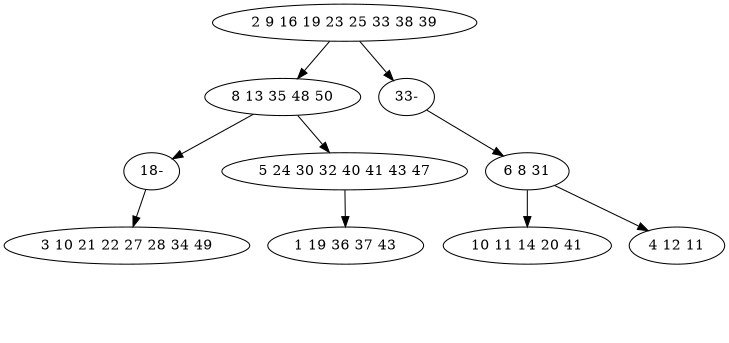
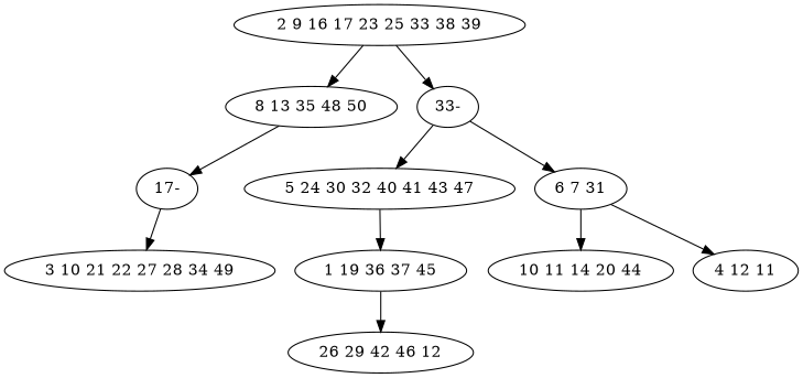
  digraph {
-   n1 [label="2 9 16 19 23 25 33 38 39"]
+   n1 [label="2 9 16 17 23 25 33 38 39"]
    n2 [label="8 13 35 48 50"]
    n3 [label="33-"]
-   n4 [label="1 19 36 37 43"]
-   n6 [label="18-"]
+   n4 [label="1 19 36 37 45"]
+   n5 [label="26 29 42 46 12"]
+   n6 [label="17-"]
    n7 [label="5 24 30 32 40 41 43 47"]
-   n8 [label="6 8 31"]
+   n8 [label="6 7 31"]
    n9 [label="3 10 21 22 27 28 34 49"]
-   n10 [label="10 11 14 20 41"]
+   n10 [label="10 11 14 20 44"]
    n11 [label="4 12 11"]
    n1 -> n2
    n1 -> n3
    n2 -> n6
-   n2 -> n7
+   n3 -> n7
    n3 -> n8
+   n4 -> n5
    n6 -> n9
    n7 -> n4
    n8 -> n10
    n8 -> n11
  }
